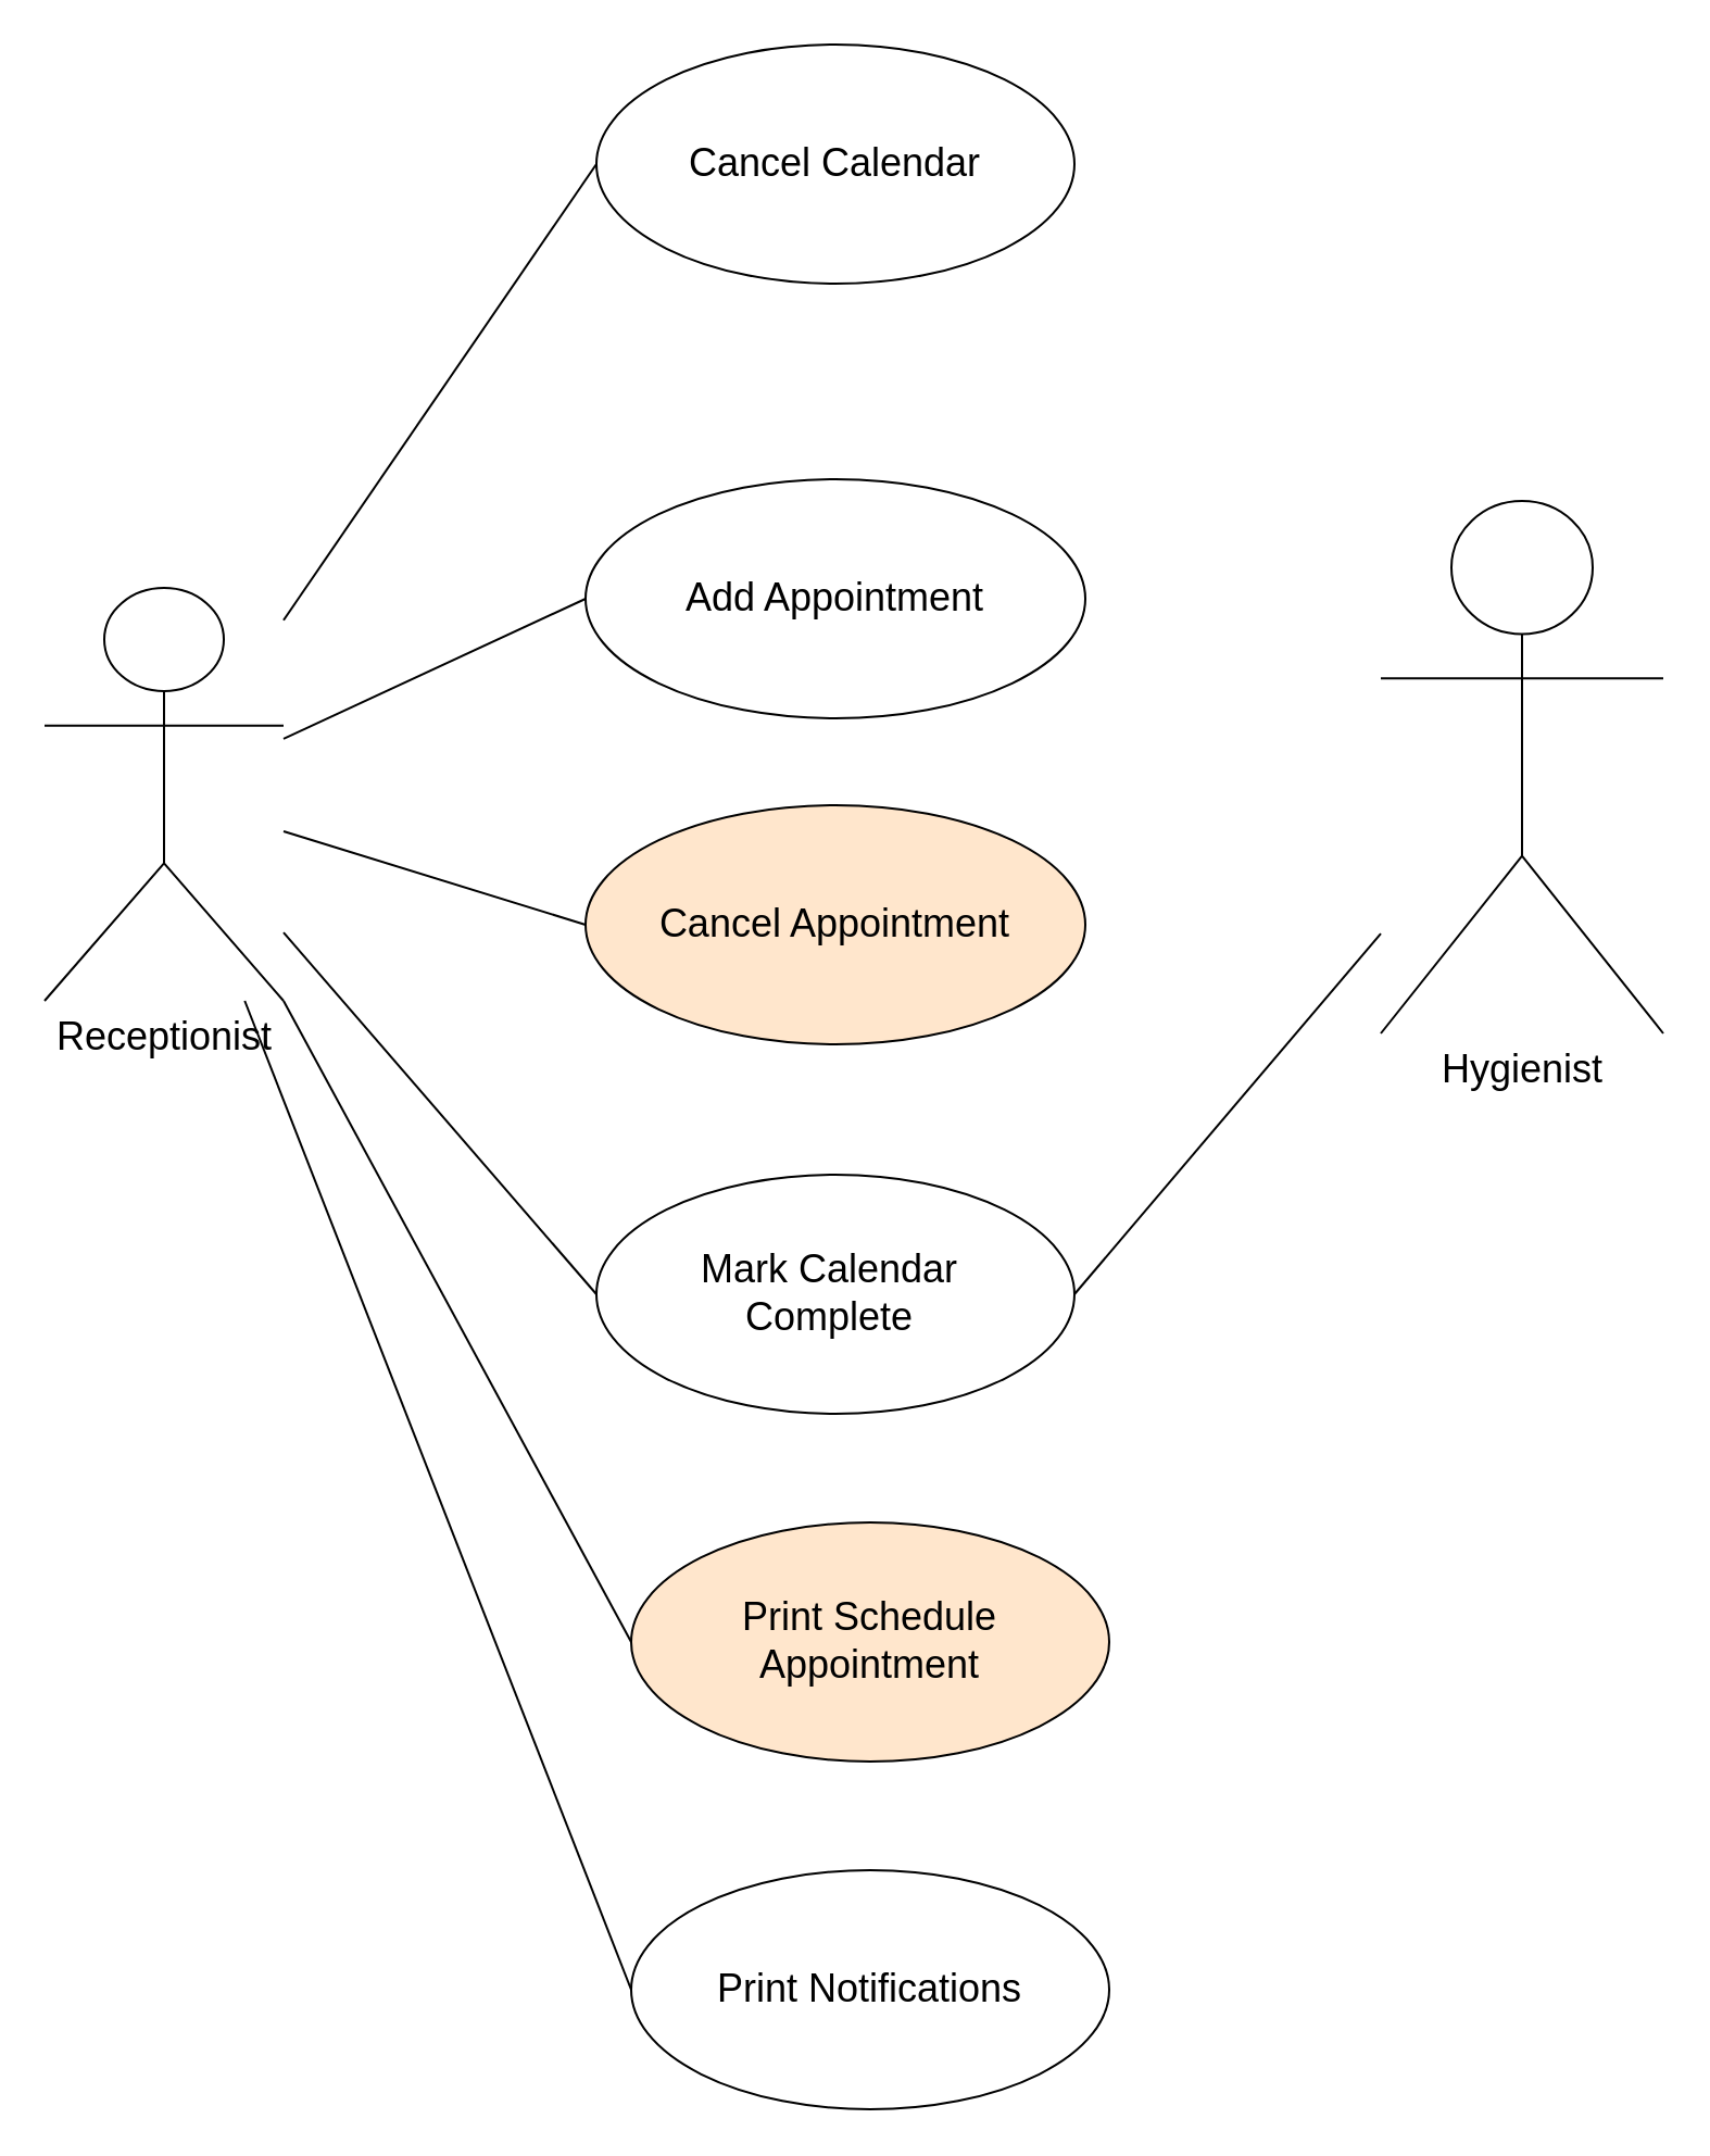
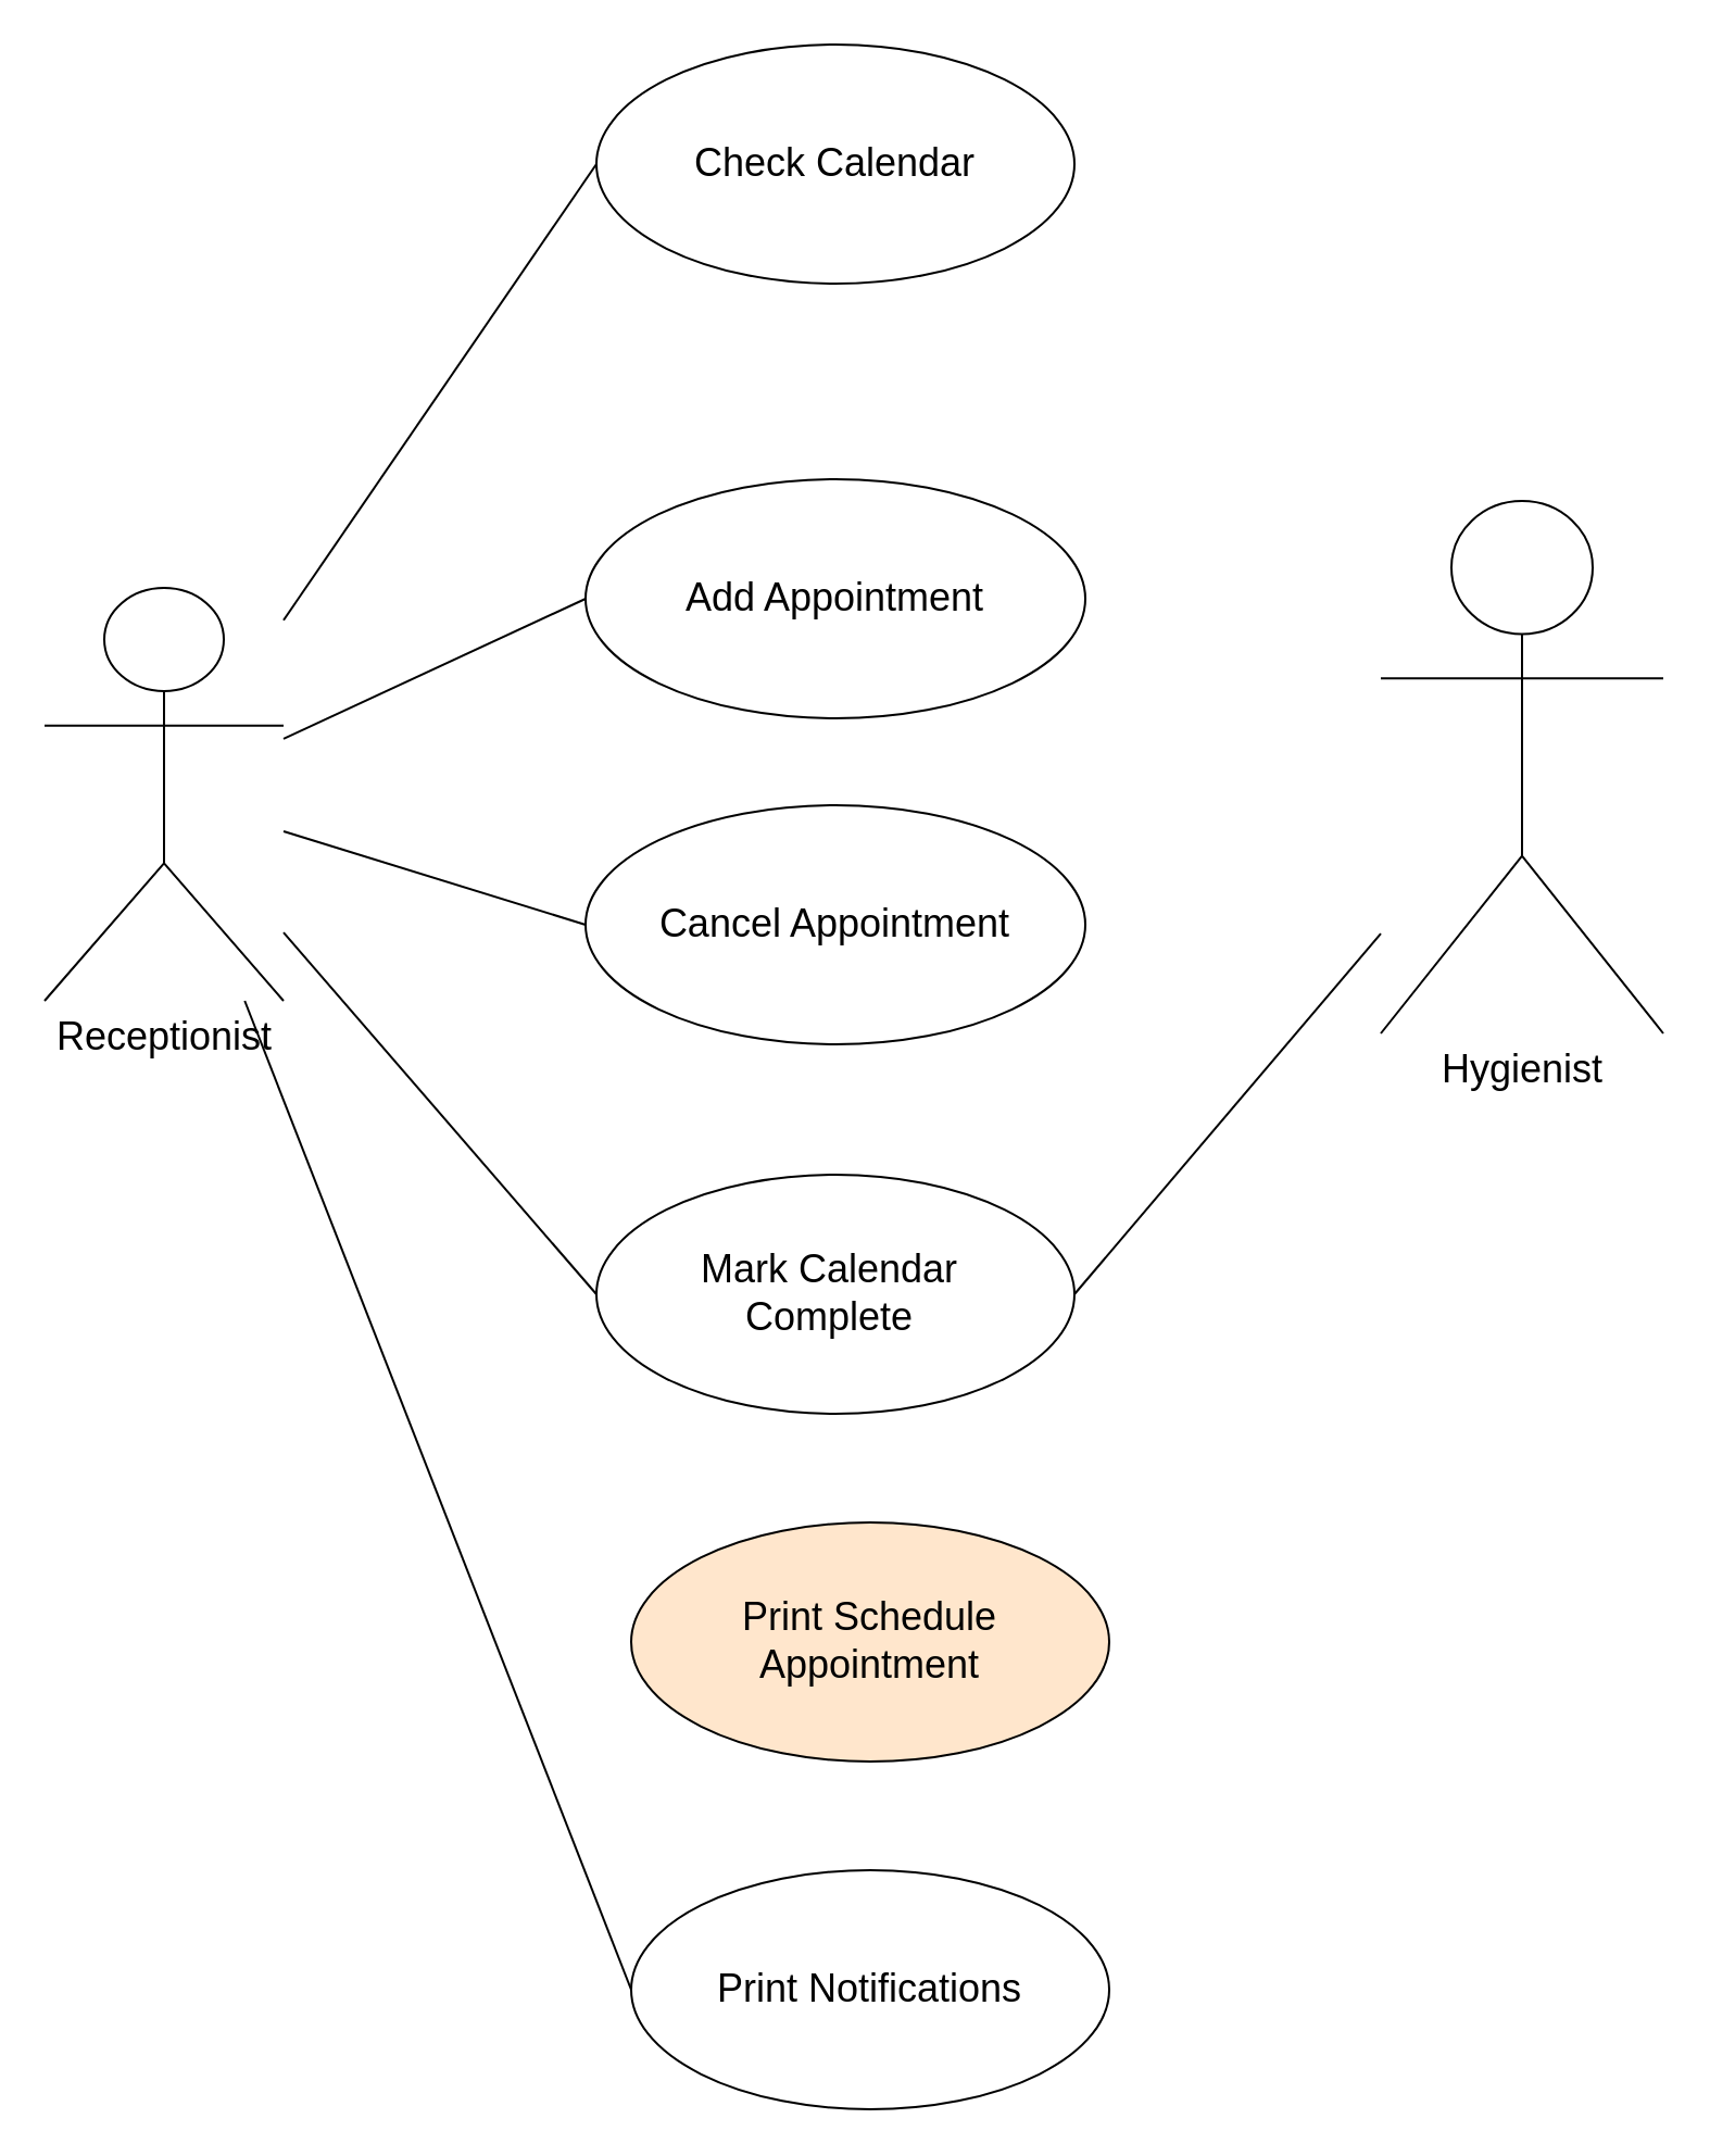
  <mxCell id="0" />
  <mxCell id="1" parent="0" />
- <mxCell id="2" value="&lt;font style=&quot;font-size: 18px;&quot;&gt;Cancel Calendar&lt;/font&gt;" style="ellipse;whiteSpace=wrap;html=1;" vertex="1" parent="1"><mxGeometry x="274" y="20" width="220" height="110" as="geometry" /></mxCell>
+ <mxCell id="2" value="&lt;font style=&quot;font-size: 18px;&quot;&gt;Check Calendar&lt;/font&gt;" style="ellipse;whiteSpace=wrap;html=1;" vertex="1" parent="1"><mxGeometry x="274" y="20" width="220" height="110" as="geometry" /></mxCell>
  <mxCell id="3" value="&lt;font style=&quot;font-size: 18px;&quot;&gt;Add Appointment&lt;/font&gt;" style="ellipse;whiteSpace=wrap;html=1;" vertex="1" parent="1"><mxGeometry x="269" y="220" width="230" height="110" as="geometry" /></mxCell>
  <mxCell id="4" value="&lt;font style=&quot;font-size: 18px;&quot;&gt;Mark Calendar&amp;nbsp;&lt;br&gt;Complete&amp;nbsp;&lt;/font&gt;" style="ellipse;whiteSpace=wrap;html=1;" vertex="1" parent="1"><mxGeometry x="274" y="540" width="220" height="110" as="geometry" /></mxCell>
- <mxCell id="5" value="&lt;font style=&quot;font-size: 18px;&quot;&gt;Cancel Appointment&lt;/font&gt;" style="ellipse;whiteSpace=wrap;html=1;fillColor=#ffe6cc;" vertex="1" parent="1"><mxGeometry x="269" y="370" width="230" height="110" as="geometry" /></mxCell>
+ <mxCell id="5" value="&lt;font style=&quot;font-size: 18px;&quot;&gt;Cancel Appointment&lt;/font&gt;" style="ellipse;whiteSpace=wrap;html=1;" vertex="1" parent="1"><mxGeometry x="269" y="370" width="230" height="110" as="geometry" /></mxCell>
  <mxCell id="6" value="&lt;span style=&quot;font-size: 18px;&quot;&gt;Print Schedule Appointment&lt;/span&gt;" style="ellipse;whiteSpace=wrap;html=1;fillColor=#ffe6cc;" vertex="1" parent="1"><mxGeometry x="290" y="700" width="220" height="110" as="geometry" /></mxCell>
  <mxCell id="7" value="&lt;span style=&quot;font-size: 18px;&quot;&gt;Print Notifications&lt;/span&gt;" style="ellipse;whiteSpace=wrap;html=1;" vertex="1" parent="1"><mxGeometry x="290" y="860" width="220" height="110" as="geometry" /></mxCell>
  <mxCell id="8" value="&lt;font style=&quot;font-size: 18px;&quot;&gt;Receptionist&lt;/font&gt;" style="shape=umlActor;verticalLabelPosition=bottom;verticalAlign=top;html=1;" vertex="1" parent="1"><mxGeometry x="20" y="270" width="110" height="190" as="geometry" /></mxCell>
  <mxCell id="9" value="" style="endArrow=none;html=1;rounded=0;entryX=0;entryY=0.5;entryDx=0;entryDy=0;" edge="1" parent="1" source="8" target="2"><mxGeometry width="50" height="50" relative="1" as="geometry"><mxPoint x="110" y="200" as="sourcePoint" /><mxPoint x="160" y="150" as="targetPoint" /></mxGeometry></mxCell>
  <mxCell id="10" value="" style="endArrow=none;html=1;rounded=0;entryX=0;entryY=0.5;entryDx=0;entryDy=0;" edge="1" parent="1" source="8" target="5"><mxGeometry width="50" height="50" relative="1" as="geometry"><mxPoint x="146" y="480" as="sourcePoint" /><mxPoint x="290" y="270" as="targetPoint" /></mxGeometry></mxCell>
  <mxCell id="11" value="" style="endArrow=none;html=1;rounded=0;exitX=0;exitY=0.5;exitDx=0;exitDy=0;" edge="1" parent="1" source="7" target="8"><mxGeometry width="50" height="50" relative="1" as="geometry"><mxPoint x="80" y="860" as="sourcePoint" /><mxPoint x="224" y="650" as="targetPoint" /></mxGeometry></mxCell>
  <mxCell id="12" value="" style="endArrow=none;html=1;rounded=0;entryX=0;entryY=0.5;entryDx=0;entryDy=0;" edge="1" parent="1" source="8" target="3"><mxGeometry width="50" height="50" relative="1" as="geometry"><mxPoint x="410" y="480" as="sourcePoint" /><mxPoint x="554" y="270" as="targetPoint" /></mxGeometry></mxCell>
- <mxCell id="13" value="" style="endArrow=none;html=1;rounded=0;entryX=0;entryY=0.5;entryDx=0;entryDy=0;exitX=1;exitY=1;exitDx=0;exitDy=0;exitPerimeter=0;" edge="1" parent="1" source="8" target="6"><mxGeometry width="50" height="50" relative="1" as="geometry"><mxPoint x="70" y="710" as="sourcePoint" /><mxPoint x="214" y="500" as="targetPoint" /></mxGeometry></mxCell>
  <mxCell id="14" value="" style="endArrow=none;html=1;rounded=0;entryX=0;entryY=0.5;entryDx=0;entryDy=0;" edge="1" parent="1" source="8" target="4"><mxGeometry width="50" height="50" relative="1" as="geometry"><mxPoint x="160" y="590" as="sourcePoint" /><mxPoint x="304" y="380" as="targetPoint" /></mxGeometry></mxCell>
  <mxCell id="15" value="&lt;font style=&quot;font-size: 18px;&quot;&gt;Hygienist&lt;/font&gt;" style="shape=umlActor;verticalLabelPosition=bottom;verticalAlign=top;html=1;outlineConnect=0;" vertex="1" parent="1"><mxGeometry x="635" y="230" width="130" height="245" as="geometry" /></mxCell>
  <mxCell id="16" value="" style="endArrow=none;html=1;rounded=0;exitX=1;exitY=0.5;exitDx=0;exitDy=0;" edge="1" parent="1" source="4" target="15"><mxGeometry width="50" height="50" relative="1" as="geometry"><mxPoint x="550" y="530" as="sourcePoint" /><mxPoint x="600" y="480" as="targetPoint" /></mxGeometry></mxCell>
